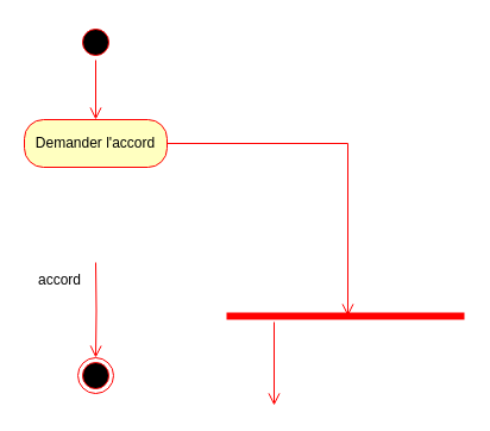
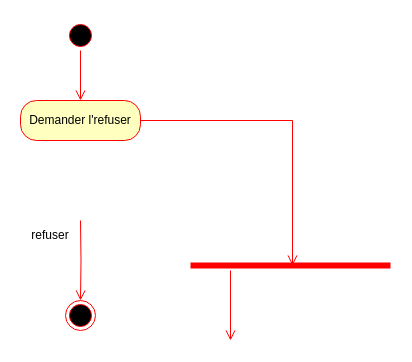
  <mxCell id="0" />
  <mxCell id="1" parent="0" />
- <mxCell id="2" value="Demander l'accord" style="rounded=1;whiteSpace=wrap;html=1;arcSize=40;fontColor=#000000;fillColor=#ffffc0;strokeColor=#ff0000;" vertex="1" parent="1"><mxGeometry x="20" y="100" width="120" height="40" as="geometry" /></mxCell>
+ <mxCell id="2" value="Demander l'refuser" style="rounded=1;whiteSpace=wrap;html=1;arcSize=40;fontColor=#000000;fillColor=#ffffc0;strokeColor=#ff0000;" vertex="1" parent="1"><mxGeometry x="20" y="100" width="120" height="40" as="geometry" /></mxCell>
  <mxCell id="3" value="" style="ellipse;html=1;shape=startState;fillColor=#000000;strokeColor=#ff0000;" vertex="1" parent="1"><mxGeometry x="65" y="20" width="30" height="30" as="geometry" /></mxCell>
  <mxCell id="4" value="" style="edgeStyle=orthogonalEdgeStyle;html=1;verticalAlign=bottom;endArrow=open;endSize=8;strokeColor=#ff0000;rounded=0;entryX=0.5;entryY=0;entryDx=0;entryDy=0;" edge="1" source="3" parent="1" target="2"><mxGeometry relative="1" as="geometry"><mxPoint x="80" y="110" as="targetPoint" /></mxGeometry></mxCell>
  <mxCell id="5" value="" style="shape=line;html=1;strokeWidth=6;strokeColor=#ff0000;" vertex="1" parent="1"><mxGeometry x="190" y="260" width="200" height="10" as="geometry" /></mxCell>
  <mxCell id="6" value="" style="edgeStyle=orthogonalEdgeStyle;html=1;verticalAlign=bottom;endArrow=open;endSize=8;strokeColor=#ff0000;rounded=0;" edge="1" parent="1"><mxGeometry relative="1" as="geometry"><mxPoint x="230" y="340" as="targetPoint" /><mxPoint x="230" y="270" as="sourcePoint" /></mxGeometry></mxCell>
  <mxCell id="7" value="" style="ellipse;html=1;shape=endState;fillColor=#000000;strokeColor=#ff0000;" vertex="1" parent="1"><mxGeometry x="65" y="300" width="30" height="30" as="geometry" /></mxCell>
  <mxCell id="8" value="" style="edgeStyle=orthogonalEdgeStyle;html=1;verticalAlign=bottom;endArrow=open;endSize=8;strokeColor=#ff0000;rounded=0;entryX=0.5;entryY=0;entryDx=0;entryDy=0;exitX=0.5;exitY=1;exitDx=0;exitDy=0;" edge="1" parent="1" target="7"><mxGeometry relative="1" as="geometry"><mxPoint x="80" y="320" as="targetPoint" /><mxPoint x="80" y="220" as="sourcePoint" /></mxGeometry></mxCell>
- <mxCell id="9" value="accord" style="text;html=1;align=center;verticalAlign=middle;whiteSpace=wrap;rounded=0;" vertex="1" parent="1"><mxGeometry x="20" y="220" width="60" height="30" as="geometry" /></mxCell>
+ <mxCell id="9" value="refuser" style="text;html=1;align=center;verticalAlign=middle;whiteSpace=wrap;rounded=0;" vertex="1" parent="1"><mxGeometry x="20" y="220" width="60" height="30" as="geometry" /></mxCell>
  <mxCell id="10" value="" style="edgeStyle=orthogonalEdgeStyle;html=1;verticalAlign=bottom;endArrow=open;endSize=8;strokeColor=#ff0000;rounded=0;entryX=0.51;entryY=0.5;entryDx=0;entryDy=0;exitX=1;exitY=0.5;exitDx=0;exitDy=0;entryPerimeter=0;" edge="1" parent="1" source="2" target="5"><mxGeometry relative="1" as="geometry"><mxPoint x="210" y="280" as="targetPoint" /><mxPoint x="210" y="200" as="sourcePoint" /></mxGeometry></mxCell>
